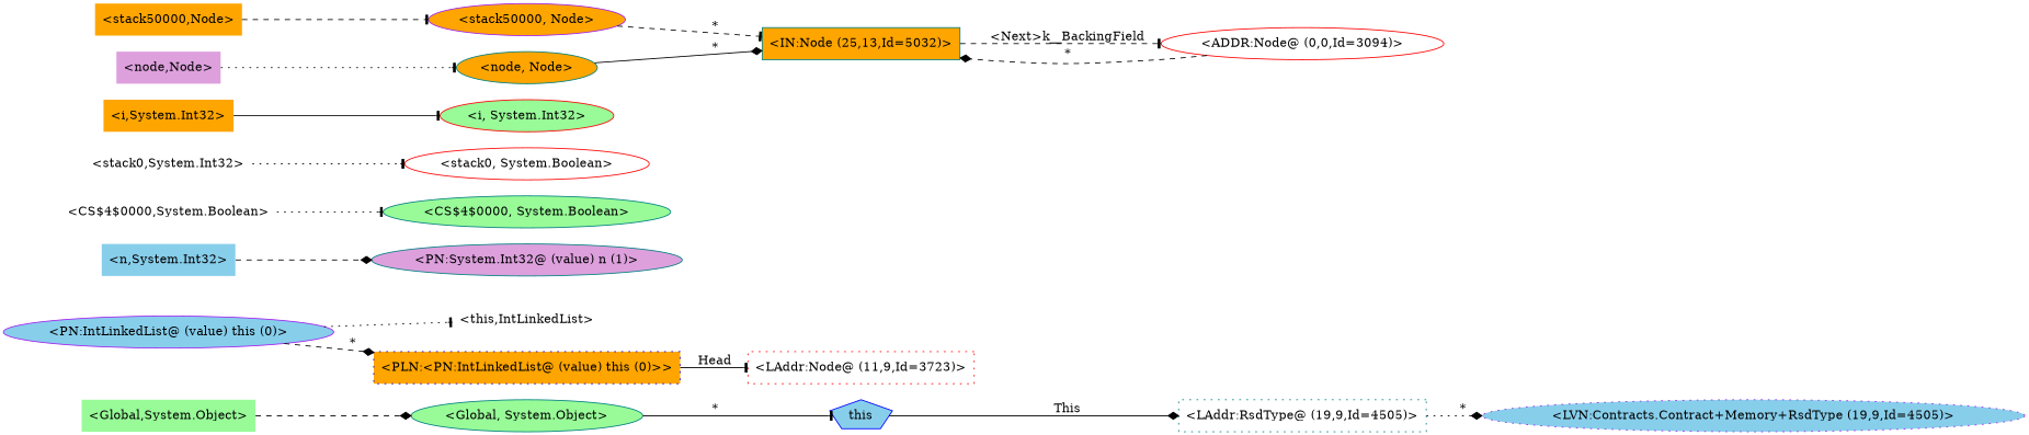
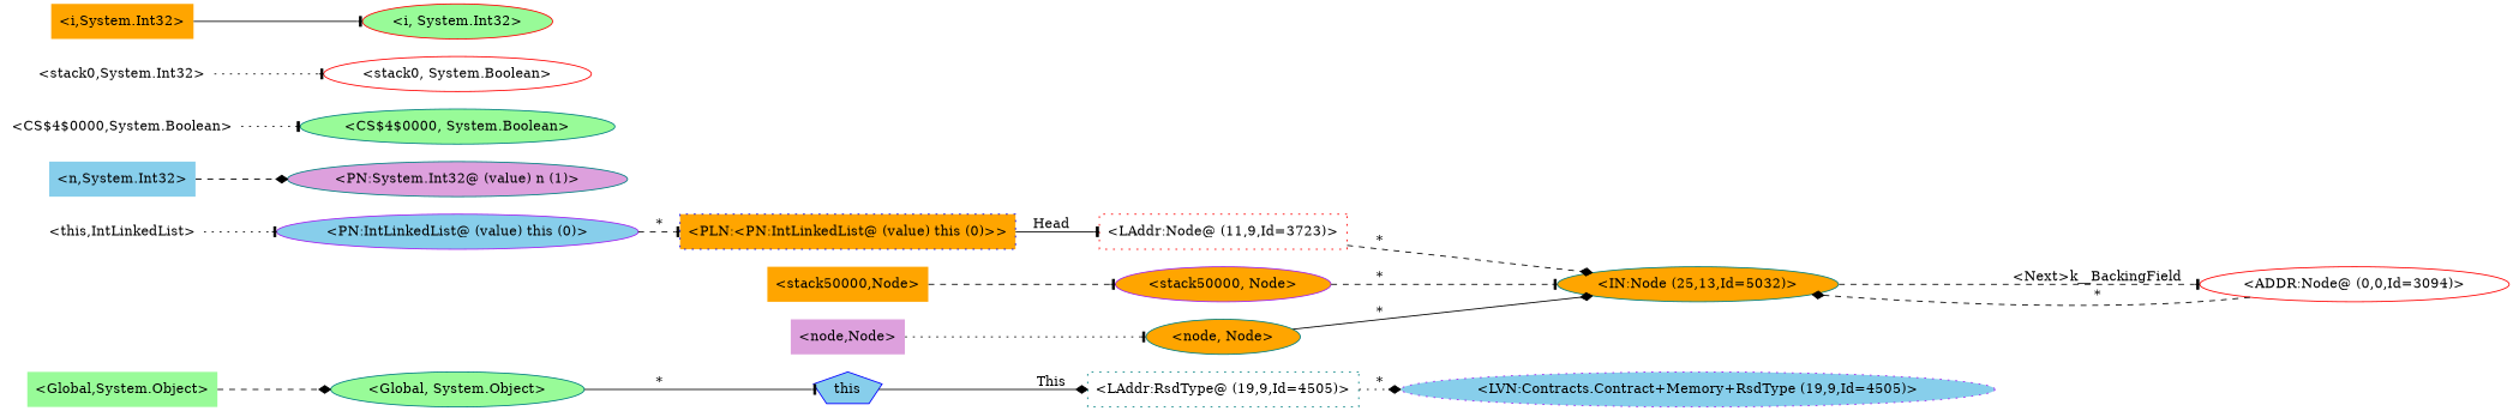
  digraph {
    rankdir=LR
    node [color=teal fillcolor=white shape=none style=filled]
    edge [arrowhead=tee style=dashed color=black]
    "<Global,System.Object>" [color=red fillcolor=palegreen]
    n2 [fillcolor=palegreen label="<Global, System.Object>" shape=ellipse style="solid,filled"]
    n3 [color=blue fillcolor=skyblue label=this shape=pentagon style="solid,filled"]
    n4 [label="<LAddr:RsdType@ (19,9,Id=4505)>" shape=box style="dotted,filled"]
    "<this,IntLinkedList>" [color=blue]
    n6 [color=purple fillcolor=skyblue label="<PN:IntLinkedList@ (value) this (0)>" shape=ellipse style="solid,filled"]
    n7 [color=blue fillcolor=orange label="<PLN:<PN:IntLinkedList@ (value) this (0)>>" shape=box style="dotted,filled"]
    n8 [color=red label="<LAddr:Node@ (11,9,Id=3723)>" shape=box style="dotted,filled"]
    "<n,System.Int32>" [color=purple fillcolor=skyblue]
    "<PN:System.Int32@ (value) n (1)>" [fillcolor=plum shape=""]
    "<CS$4$0000, System.Boolean>" [fillcolor=palegreen shape=""]
    "<CS$4$0000,System.Boolean>"
    "<stack0,System.Int32>" [color=blue]
    "<stack0, System.Boolean>" [color=red shape=""]
    "<i,System.Int32>" [fillcolor=orange]
    "<i, System.Int32>" [color=red fillcolor=palegreen shape=""]
    "<stack50000,Node>" [fillcolor=orange]
    n18 [color=purple fillcolor=orange label="<stack50000, Node>" shape=ellipse style="solid,filled"]
-   n19 [fillcolor=orange label="<IN:Node (25,13,Id=5032)>" shape=box style="solid,filled"]
+   n19 [fillcolor=orange label="<IN:Node (25,13,Id=5032)>" shape=ellipse style="solid,filled"]
    n20 [color=red label="<ADDR:Node@ (0,0,Id=3094)>" shape=ellipse style="solid,filled"]
    "<node,Node>" [color=purple fillcolor=plum]
    n22 [fillcolor=orange label="<node, Node>" shape=ellipse style="solid,filled"]
    n23 [color=purple fillcolor=skyblue label="<LVN:Contracts.Contract+Memory+RsdType (19,9,Id=4505)>" shape=ellipse style="dotted,filled"]
    "<Global,System.Object>" -> n2 [arrowhead=diamond color=""]
    n2 -> n3 [label="*" style=solid]
    n3 -> n4 [arrowhead=diamond label=This style=solid]
    n4 -> n23 [arrowhead=diamond label="*" style=dotted]
-   n6 -> "<this,IntLinkedList>" [style=dotted color=""]
-   n6 -> n7 [arrowhead=diamond label="*"]
+   "<this,IntLinkedList>" -> n6 [style=dotted color=""]
+   n6 -> n7 [label="*"]
    n7 -> n8 [label=Head style=solid]
+   n8 -> n19 [arrowhead=diamond label="*"]
    "<n,System.Int32>" -> "<PN:System.Int32@ (value) n (1)>" [arrowhead=diamond color=""]
    "<CS$4$0000,System.Boolean>" -> "<CS$4$0000, System.Boolean>" [style=dotted color=""]
    "<stack0,System.Int32>" -> "<stack0, System.Boolean>" [style=dotted color=""]
    "<i,System.Int32>" -> "<i, System.Int32>" [style=solid color=""]
    "<stack50000,Node>" -> n18 [color=""]
    n18 -> n19 [label="*"]
    n19 -> n20 [label="<Next>k__BackingField"]
    n20 -> n19 [arrowhead=diamond label="*"]
    "<node,Node>" -> n22 [style=dotted color=""]
    n22 -> n19 [arrowhead=diamond label="*" style=solid]
  }
